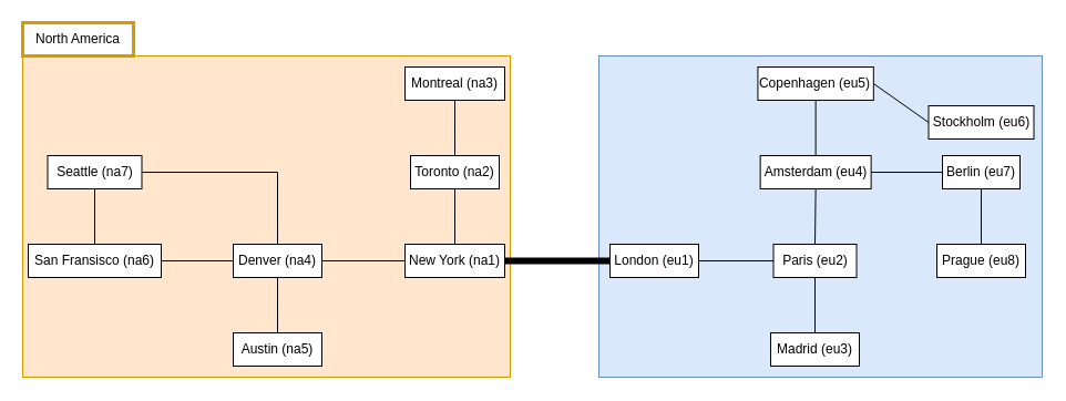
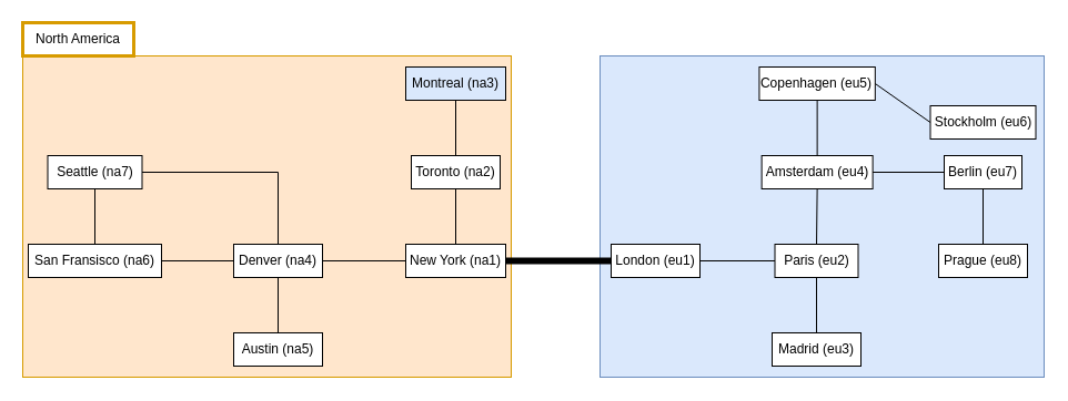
  <mxCell id="0" />
  <mxCell id="1" parent="0" />
  <mxCell id="2" value="" style="rounded=0;whiteSpace=wrap;html=1;fillColor=#dae8fc;strokeColor=#6c8ebf;" vertex="1" parent="1"><mxGeometry x="540" y="50" width="400" height="290" as="geometry" /></mxCell>
  <mxCell id="3" value="" style="rounded=0;whiteSpace=wrap;html=1;fillColor=#ffe6cc;strokeColor=#d79b00;" vertex="1" parent="1"><mxGeometry x="20" y="50" width="440" height="290" as="geometry" /></mxCell>
  <mxCell id="4" style="edgeStyle=orthogonalEdgeStyle;rounded=0;orthogonalLoop=1;jettySize=auto;html=1;endArrow=none;endFill=0;" edge="1" parent="1" source="5" target="11"><mxGeometry relative="1" as="geometry" /></mxCell>
  <mxCell id="5" value="Paris (eu2)" style="rounded=0;whiteSpace=wrap;html=1;" vertex="1" parent="1"><mxGeometry x="697.5" y="220" width="75" height="30" as="geometry" /></mxCell>
  <mxCell id="6" value="Amsterdam (eu4)" style="rounded=0;whiteSpace=wrap;html=1;" vertex="1" parent="1"><mxGeometry x="685.63" y="140" width="100" height="30" as="geometry" /></mxCell>
  <mxCell id="7" value="Copenhagen (eu5)" style="rounded=0;whiteSpace=wrap;html=1;" vertex="1" parent="1"><mxGeometry x="683.44" y="60" width="104.38" height="30" as="geometry" /></mxCell>
  <mxCell id="8" value="Stockholm (eu6)" style="rounded=0;whiteSpace=wrap;html=1;" vertex="1" parent="1"><mxGeometry x="837.5" y="95" width="95" height="30" as="geometry" /></mxCell>
  <mxCell id="9" value="Berlin (eu7)" style="rounded=0;whiteSpace=wrap;html=1;" vertex="1" parent="1"><mxGeometry x="850" y="140" width="70" height="30" as="geometry" /></mxCell>
  <mxCell id="10" value="Prague (eu8)" style="rounded=0;whiteSpace=wrap;html=1;" vertex="1" parent="1"><mxGeometry x="845" y="220" width="80" height="30" as="geometry" /></mxCell>
  <mxCell id="11" value="Madrid (eu3)" style="rounded=0;whiteSpace=wrap;html=1;" vertex="1" parent="1"><mxGeometry x="695" y="300" width="80" height="30" as="geometry" /></mxCell>
  <mxCell id="12" value="" style="endArrow=none;html=1;rounded=0;exitX=0.5;exitY=1;exitDx=0;exitDy=0;entryX=0.5;entryY=0;entryDx=0;entryDy=0;" edge="1" parent="1" source="6" target="5"><mxGeometry width="50" height="50" relative="1" as="geometry"><mxPoint x="680" y="270" as="sourcePoint" /><mxPoint x="730" y="220" as="targetPoint" /></mxGeometry></mxCell>
  <mxCell id="13" value="" style="endArrow=none;html=1;rounded=0;exitX=0.5;exitY=1;exitDx=0;exitDy=0;entryX=0.5;entryY=0;entryDx=0;entryDy=0;" edge="1" parent="1" source="7" target="6"><mxGeometry width="50" height="50" relative="1" as="geometry"><mxPoint x="745" y="140" as="sourcePoint" /><mxPoint x="745" y="230" as="targetPoint" /></mxGeometry></mxCell>
  <mxCell id="14" value="" style="endArrow=none;html=1;rounded=0;exitX=0;exitY=0.5;exitDx=0;exitDy=0;entryX=1;entryY=0.5;entryDx=0;entryDy=0;" edge="1" parent="1" source="8" target="7"><mxGeometry width="50" height="50" relative="1" as="geometry"><mxPoint x="745" y="40" as="sourcePoint" /><mxPoint x="745" y="110" as="targetPoint" /></mxGeometry></mxCell>
  <mxCell id="15" value="" style="endArrow=none;html=1;rounded=0;exitX=1;exitY=0.5;exitDx=0;exitDy=0;entryX=0;entryY=0.5;entryDx=0;entryDy=0;" edge="1" parent="1" source="6" target="9"><mxGeometry width="50" height="50" relative="1" as="geometry"><mxPoint x="900" y="110" as="sourcePoint" /><mxPoint x="900" y="40" as="targetPoint" /></mxGeometry></mxCell>
  <mxCell id="16" value="" style="endArrow=none;html=1;rounded=0;exitX=0.5;exitY=1;exitDx=0;exitDy=0;entryX=0.5;entryY=0;entryDx=0;entryDy=0;" edge="1" parent="1" source="9" target="10"><mxGeometry width="50" height="50" relative="1" as="geometry"><mxPoint x="940" y="125" as="sourcePoint" /><mxPoint x="1000" y="125" as="targetPoint" /></mxGeometry></mxCell>
  <mxCell id="17" value="London (eu1)" style="rounded=0;whiteSpace=wrap;html=1;" vertex="1" parent="1"><mxGeometry x="550" y="220" width="80" height="30" as="geometry" /></mxCell>
  <mxCell id="18" value="" style="endArrow=none;html=1;rounded=0;exitX=0;exitY=0.5;exitDx=0;exitDy=0;entryX=1;entryY=0.5;entryDx=0;entryDy=0;" edge="1" parent="1" source="5" target="17"><mxGeometry width="50" height="50" relative="1" as="geometry"><mxPoint x="860" y="245" as="sourcePoint" /><mxPoint x="770" y="245" as="targetPoint" /></mxGeometry></mxCell>
  <mxCell id="19" value="New York (na1)" style="rounded=0;whiteSpace=wrap;html=1;" vertex="1" parent="1"><mxGeometry x="365" y="220" width="90" height="30" as="geometry" /></mxCell>
- <mxCell id="20" value="Montreal (na3)" style="rounded=0;whiteSpace=wrap;html=1;" vertex="1" parent="1"><mxGeometry x="365" y="60" width="90" height="30" as="geometry" /></mxCell>
+ <mxCell id="20" value="Montreal (na3)" style="rounded=0;whiteSpace=wrap;html=1;fillColor=#dae8fc;" vertex="1" parent="1"><mxGeometry x="365" y="60" width="90" height="30" as="geometry" /></mxCell>
  <mxCell id="21" value="Toronto (na2)" style="rounded=0;whiteSpace=wrap;html=1;" vertex="1" parent="1"><mxGeometry x="370" y="140" width="80" height="30" as="geometry" /></mxCell>
  <mxCell id="22" value="Austin (na5)" style="rounded=0;whiteSpace=wrap;html=1;" vertex="1" parent="1"><mxGeometry x="210" y="300" width="80" height="30" as="geometry" /></mxCell>
  <mxCell id="23" value="San Fransisco (na6)" style="rounded=0;whiteSpace=wrap;html=1;" vertex="1" parent="1"><mxGeometry x="25" y="220" width="120" height="30" as="geometry" /></mxCell>
  <mxCell id="24" style="edgeStyle=orthogonalEdgeStyle;rounded=0;orthogonalLoop=1;jettySize=auto;html=1;entryX=0.5;entryY=0;entryDx=0;entryDy=0;endArrow=none;endFill=0;" edge="1" parent="1" source="25" target="26"><mxGeometry relative="1" as="geometry" /></mxCell>
  <mxCell id="25" value="Seattle (na7)" style="rounded=0;whiteSpace=wrap;html=1;" vertex="1" parent="1"><mxGeometry x="42.5" y="140" width="85" height="30" as="geometry" /></mxCell>
  <mxCell id="26" value="Denver (na4)" style="rounded=0;whiteSpace=wrap;html=1;" vertex="1" parent="1"><mxGeometry x="210" y="220" width="80" height="30" as="geometry" /></mxCell>
  <mxCell id="27" value="" style="endArrow=none;html=1;rounded=0;exitX=0;exitY=0.5;exitDx=0;exitDy=0;entryX=1;entryY=0.5;entryDx=0;entryDy=0;strokeWidth=6;" edge="1" parent="1" source="17" target="19"><mxGeometry width="50" height="50" relative="1" as="geometry"><mxPoint x="580" y="260" as="sourcePoint" /><mxPoint x="500" y="260" as="targetPoint" /></mxGeometry></mxCell>
  <mxCell id="28" value="" style="endArrow=none;html=1;rounded=0;exitX=0.5;exitY=1;exitDx=0;exitDy=0;entryX=0.5;entryY=0;entryDx=0;entryDy=0;" edge="1" parent="1" source="21" target="19"><mxGeometry width="50" height="50" relative="1" as="geometry"><mxPoint x="490" y="120" as="sourcePoint" /><mxPoint x="490" y="210" as="targetPoint" /></mxGeometry></mxCell>
  <mxCell id="29" value="" style="endArrow=none;html=1;rounded=0;entryX=0.5;entryY=0;entryDx=0;entryDy=0;exitX=0.5;exitY=1;exitDx=0;exitDy=0;" edge="1" parent="1" source="20" target="21"><mxGeometry width="50" height="50" relative="1" as="geometry"><mxPoint x="410" y="50" as="sourcePoint" /><mxPoint x="420" y="230" as="targetPoint" /></mxGeometry></mxCell>
  <mxCell id="30" value="" style="endArrow=none;html=1;rounded=0;entryX=0.5;entryY=0;entryDx=0;entryDy=0;exitX=0.5;exitY=1;exitDx=0;exitDy=0;" edge="1" parent="1" source="25" target="23"><mxGeometry width="50" height="50" relative="1" as="geometry"><mxPoint x="420" y="40" as="sourcePoint" /><mxPoint x="420" y="110" as="targetPoint" /></mxGeometry></mxCell>
  <mxCell id="31" value="" style="endArrow=none;html=1;rounded=0;entryX=1;entryY=0.5;entryDx=0;entryDy=0;exitX=0;exitY=0.5;exitDx=0;exitDy=0;" edge="1" parent="1" source="26" target="23"><mxGeometry width="50" height="50" relative="1" as="geometry"><mxPoint x="80" y="140" as="sourcePoint" /><mxPoint x="80" y="230" as="targetPoint" /></mxGeometry></mxCell>
  <mxCell id="32" value="" style="endArrow=none;html=1;rounded=0;entryX=0.5;entryY=0;entryDx=0;entryDy=0;exitX=0.5;exitY=1;exitDx=0;exitDy=0;" edge="1" parent="1" source="26" target="22"><mxGeometry width="50" height="50" relative="1" as="geometry"><mxPoint x="220" y="245" as="sourcePoint" /><mxPoint x="130" y="245" as="targetPoint" /></mxGeometry></mxCell>
  <mxCell id="33" value="" style="endArrow=none;html=1;rounded=0;entryX=0;entryY=0.5;entryDx=0;entryDy=0;exitX=1;exitY=0.5;exitDx=0;exitDy=0;" edge="1" parent="1" source="26" target="19"><mxGeometry width="50" height="50" relative="1" as="geometry"><mxPoint x="260" y="260" as="sourcePoint" /><mxPoint x="260" y="350" as="targetPoint" /></mxGeometry></mxCell>
  <mxCell id="34" value="North America" style="rounded=0;whiteSpace=wrap;html=1;fillColor=default;strokeColor=#d79b00;strokeWidth=3;" vertex="1" parent="1"><mxGeometry x="20" y="20" width="100" height="30" as="geometry" /></mxCell>
